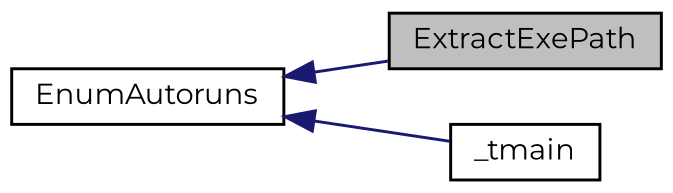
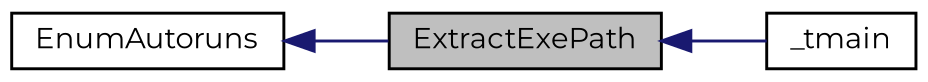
  digraph {
    fontname=Montserrat
    rankdir=LR
    node [color=black fillcolor=white fontname=Montserrat fontsize=10 shape=record style=filled]
    edge [color=midnightblue dir=back fontname=Montserrat fontsize=10 labelfontname=Helvetica labelfontsize=10 style=solid]
    n1 [fillcolor=grey75 fontcolor=black height=0.2 label=ExtractExePath width=0.4]
    n2 [height=0.2 label=EnumAutoruns width=0.4]
    n3 [height=0.2 label=_tmain width=0.4]
    n2 -> n1
-   n2 -> n3
+   n1 -> n3
  }
